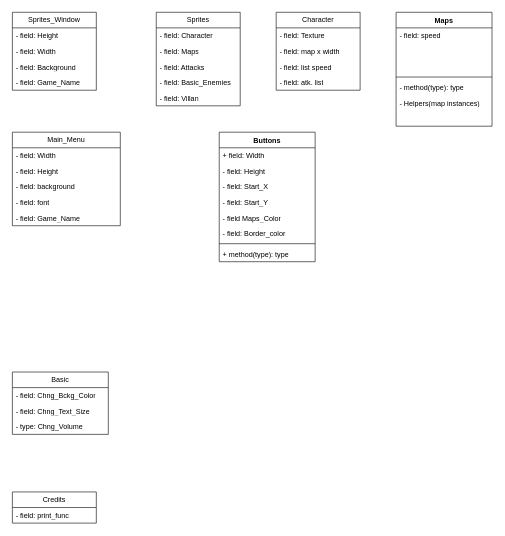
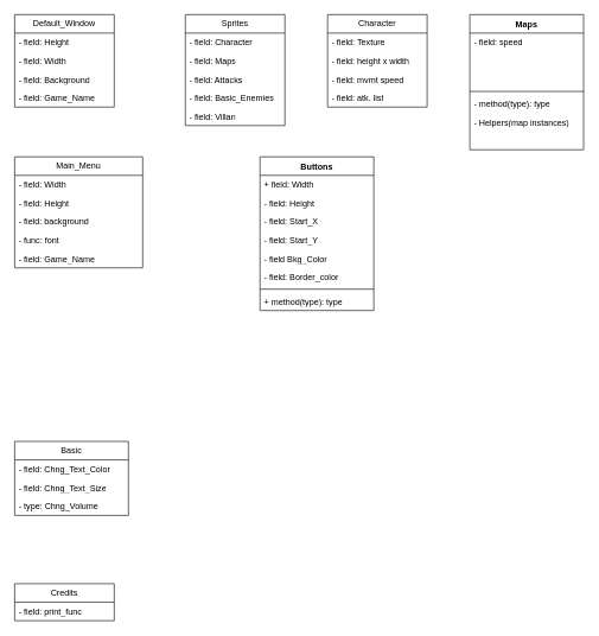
  <mxCell id="0" />
  <mxCell id="1" parent="0" />
- <mxCell id="2" value="Sprites_Window" style="swimlane;fontStyle=0;childLayout=stackLayout;horizontal=1;startSize=26;fillColor=none;horizontalStack=0;resizeParent=1;resizeParentMax=0;resizeLast=0;collapsible=1;marginBottom=0;whiteSpace=wrap;html=1;" vertex="1" parent="1"><mxGeometry width="140" height="130" as="geometry" x="20" y="20" /></mxCell>
+ <mxCell id="2" value="Default_Window" style="swimlane;fontStyle=0;childLayout=stackLayout;horizontal=1;startSize=26;fillColor=none;horizontalStack=0;resizeParent=1;resizeParentMax=0;resizeLast=0;collapsible=1;marginBottom=0;whiteSpace=wrap;html=1;" vertex="1" parent="1"><mxGeometry width="140" height="130" as="geometry" x="20" y="20" /></mxCell>
  <mxCell id="3" value="- field: Height" style="text;strokeColor=none;fillColor=none;align=left;verticalAlign=top;spacingLeft=4;spacingRight=4;overflow=hidden;rotatable=0;points=[[0,0.5],[1,0.5]];portConstraint=eastwest;whiteSpace=wrap;html=1;" vertex="1" parent="2"><mxGeometry y="26" width="140" height="26" as="geometry" /></mxCell>
  <mxCell id="4" value="- field: Width" style="text;strokeColor=none;fillColor=none;align=left;verticalAlign=top;spacingLeft=4;spacingRight=4;overflow=hidden;rotatable=0;points=[[0,0.5],[1,0.5]];portConstraint=eastwest;whiteSpace=wrap;html=1;" vertex="1" parent="2"><mxGeometry y="52" width="140" height="26" as="geometry" /></mxCell>
  <mxCell id="5" value="- field: Background" style="text;strokeColor=none;fillColor=none;align=left;verticalAlign=top;spacingLeft=4;spacingRight=4;overflow=hidden;rotatable=0;points=[[0,0.5],[1,0.5]];portConstraint=eastwest;whiteSpace=wrap;html=1;" vertex="1" parent="2"><mxGeometry y="78" width="140" height="26" as="geometry" /></mxCell>
  <mxCell id="6" value="- field: Game_Name" style="text;strokeColor=none;fillColor=none;align=left;verticalAlign=top;spacingLeft=4;spacingRight=4;overflow=hidden;rotatable=0;points=[[0,0.5],[1,0.5]];portConstraint=eastwest;whiteSpace=wrap;html=1;" vertex="1" parent="2"><mxGeometry y="104" width="140" height="26" as="geometry" /></mxCell>
  <mxCell id="7" value="Sprites" style="swimlane;fontStyle=0;childLayout=stackLayout;horizontal=1;startSize=26;fillColor=none;horizontalStack=0;resizeParent=1;resizeParentMax=0;resizeLast=0;collapsible=1;marginBottom=0;whiteSpace=wrap;html=1;" vertex="1" parent="1"><mxGeometry x="260" width="140" height="156" as="geometry" y="20" /></mxCell>
  <mxCell id="8" value="- field: Character" style="text;strokeColor=none;fillColor=none;align=left;verticalAlign=top;spacingLeft=4;spacingRight=4;overflow=hidden;rotatable=0;points=[[0,0.5],[1,0.5]];portConstraint=eastwest;whiteSpace=wrap;html=1;" vertex="1" parent="7"><mxGeometry y="26" width="140" height="26" as="geometry" /></mxCell>
  <mxCell id="9" value="- field: Maps" style="text;strokeColor=none;fillColor=none;align=left;verticalAlign=top;spacingLeft=4;spacingRight=4;overflow=hidden;rotatable=0;points=[[0,0.5],[1,0.5]];portConstraint=eastwest;whiteSpace=wrap;html=1;" vertex="1" parent="7"><mxGeometry y="52" width="140" height="26" as="geometry" /></mxCell>
  <mxCell id="10" value="- field: Attacks" style="text;strokeColor=none;fillColor=none;align=left;verticalAlign=top;spacingLeft=4;spacingRight=4;overflow=hidden;rotatable=0;points=[[0,0.5],[1,0.5]];portConstraint=eastwest;whiteSpace=wrap;html=1;" vertex="1" parent="7"><mxGeometry y="78" width="140" height="26" as="geometry" /></mxCell>
  <mxCell id="11" value="- field: Basic_Enemies" style="text;strokeColor=none;fillColor=none;align=left;verticalAlign=top;spacingLeft=4;spacingRight=4;overflow=hidden;rotatable=0;points=[[0,0.5],[1,0.5]];portConstraint=eastwest;whiteSpace=wrap;html=1;" vertex="1" parent="7"><mxGeometry y="104" width="140" height="26" as="geometry" /></mxCell>
  <mxCell id="12" value="- field: Villan" style="text;strokeColor=none;fillColor=none;align=left;verticalAlign=top;spacingLeft=4;spacingRight=4;overflow=hidden;rotatable=0;points=[[0,0.5],[1,0.5]];portConstraint=eastwest;whiteSpace=wrap;html=1;" vertex="1" parent="7"><mxGeometry y="130" width="140" height="26" as="geometry" /></mxCell>
  <mxCell id="13" value="Character" style="swimlane;fontStyle=0;childLayout=stackLayout;horizontal=1;startSize=26;fillColor=none;horizontalStack=0;resizeParent=1;resizeParentMax=0;resizeLast=0;collapsible=1;marginBottom=0;whiteSpace=wrap;html=1;" vertex="1" parent="1"><mxGeometry x="460" width="140" height="130" as="geometry" y="20" /></mxCell>
  <mxCell id="14" value="- field: Texture" style="text;strokeColor=none;fillColor=none;align=left;verticalAlign=top;spacingLeft=4;spacingRight=4;overflow=hidden;rotatable=0;points=[[0,0.5],[1,0.5]];portConstraint=eastwest;whiteSpace=wrap;html=1;" vertex="1" parent="13"><mxGeometry y="26" width="140" height="26" as="geometry" /></mxCell>
- <mxCell id="15" value="- field: map x width" style="text;strokeColor=none;fillColor=none;align=left;verticalAlign=top;spacingLeft=4;spacingRight=4;overflow=hidden;rotatable=0;points=[[0,0.5],[1,0.5]];portConstraint=eastwest;whiteSpace=wrap;html=1;" vertex="1" parent="13"><mxGeometry y="52" width="140" height="26" as="geometry" /></mxCell>
- <mxCell id="16" value="- field: list speed" style="text;strokeColor=none;fillColor=none;align=left;verticalAlign=top;spacingLeft=4;spacingRight=4;overflow=hidden;rotatable=0;points=[[0,0.5],[1,0.5]];portConstraint=eastwest;whiteSpace=wrap;html=1;" vertex="1" parent="13"><mxGeometry y="78" width="140" height="26" as="geometry" /></mxCell>
+ <mxCell id="15" value="- field: height x width" style="text;strokeColor=none;fillColor=none;align=left;verticalAlign=top;spacingLeft=4;spacingRight=4;overflow=hidden;rotatable=0;points=[[0,0.5],[1,0.5]];portConstraint=eastwest;whiteSpace=wrap;html=1;" vertex="1" parent="13"><mxGeometry y="52" width="140" height="26" as="geometry" /></mxCell>
+ <mxCell id="16" value="- field: mvmt speed" style="text;strokeColor=none;fillColor=none;align=left;verticalAlign=top;spacingLeft=4;spacingRight=4;overflow=hidden;rotatable=0;points=[[0,0.5],[1,0.5]];portConstraint=eastwest;whiteSpace=wrap;html=1;" vertex="1" parent="13"><mxGeometry y="78" width="140" height="26" as="geometry" /></mxCell>
  <mxCell id="17" value="- field: atk. list" style="text;strokeColor=none;fillColor=none;align=left;verticalAlign=top;spacingLeft=4;spacingRight=4;overflow=hidden;rotatable=0;points=[[0,0.5],[1,0.5]];portConstraint=eastwest;whiteSpace=wrap;html=1;" vertex="1" parent="13"><mxGeometry y="104" width="140" height="26" as="geometry" /></mxCell>
  <mxCell id="18" value="Main_Menu" style="swimlane;fontStyle=0;childLayout=stackLayout;horizontal=1;startSize=26;fillColor=none;horizontalStack=0;resizeParent=1;resizeParentMax=0;resizeLast=0;collapsible=1;marginBottom=0;whiteSpace=wrap;html=1;" vertex="1" parent="1"><mxGeometry y="220" width="180" height="156" as="geometry" x="20" /></mxCell>
  <mxCell id="19" value="- field: Width" style="text;strokeColor=none;fillColor=none;align=left;verticalAlign=top;spacingLeft=4;spacingRight=4;overflow=hidden;rotatable=0;points=[[0,0.5],[1,0.5]];portConstraint=eastwest;whiteSpace=wrap;html=1;" vertex="1" parent="18"><mxGeometry y="26" width="180" height="26" as="geometry" /></mxCell>
  <mxCell id="20" value="- field: Height" style="text;strokeColor=none;fillColor=none;align=left;verticalAlign=top;spacingLeft=4;spacingRight=4;overflow=hidden;rotatable=0;points=[[0,0.5],[1,0.5]];portConstraint=eastwest;whiteSpace=wrap;html=1;" vertex="1" parent="18"><mxGeometry y="52" width="180" height="26" as="geometry" /></mxCell>
  <mxCell id="21" value="- field: background" style="text;strokeColor=none;fillColor=none;align=left;verticalAlign=top;spacingLeft=4;spacingRight=4;overflow=hidden;rotatable=0;points=[[0,0.5],[1,0.5]];portConstraint=eastwest;whiteSpace=wrap;html=1;" vertex="1" parent="18"><mxGeometry y="78" width="180" height="26" as="geometry" /></mxCell>
- <mxCell id="22" value="- field: font" style="text;strokeColor=none;fillColor=none;align=left;verticalAlign=top;spacingLeft=4;spacingRight=4;overflow=hidden;rotatable=0;points=[[0,0.5],[1,0.5]];portConstraint=eastwest;whiteSpace=wrap;html=1;" vertex="1" parent="18"><mxGeometry y="104" width="180" height="26" as="geometry" /></mxCell>
+ <mxCell id="22" value="- func: font" style="text;strokeColor=none;fillColor=none;align=left;verticalAlign=top;spacingLeft=4;spacingRight=4;overflow=hidden;rotatable=0;points=[[0,0.5],[1,0.5]];portConstraint=eastwest;whiteSpace=wrap;html=1;" vertex="1" parent="18"><mxGeometry y="104" width="180" height="26" as="geometry" /></mxCell>
  <mxCell id="23" value="- field: Game_Name" style="text;strokeColor=none;fillColor=none;align=left;verticalAlign=top;spacingLeft=4;spacingRight=4;overflow=hidden;rotatable=0;points=[[0,0.5],[1,0.5]];portConstraint=eastwest;whiteSpace=wrap;html=1;" vertex="1" parent="18"><mxGeometry y="130" width="180" height="26" as="geometry" /></mxCell>
  <mxCell id="24" value="Basic" style="swimlane;fontStyle=0;childLayout=stackLayout;horizontal=1;startSize=26;fillColor=none;horizontalStack=0;resizeParent=1;resizeParentMax=0;resizeLast=0;collapsible=1;marginBottom=0;whiteSpace=wrap;html=1;" vertex="1" parent="1"><mxGeometry y="620" width="160" height="104" as="geometry" x="20" /></mxCell>
- <mxCell id="25" value="- field: Chng_Bckg_Color" style="text;strokeColor=none;fillColor=none;align=left;verticalAlign=top;spacingLeft=4;spacingRight=4;overflow=hidden;rotatable=0;points=[[0,0.5],[1,0.5]];portConstraint=eastwest;whiteSpace=wrap;html=1;" vertex="1" parent="24"><mxGeometry y="26" width="160" height="26" as="geometry" /></mxCell>
+ <mxCell id="25" value="- field: Chng_Text_Color" style="text;strokeColor=none;fillColor=none;align=left;verticalAlign=top;spacingLeft=4;spacingRight=4;overflow=hidden;rotatable=0;points=[[0,0.5],[1,0.5]];portConstraint=eastwest;whiteSpace=wrap;html=1;" vertex="1" parent="24"><mxGeometry y="26" width="160" height="26" as="geometry" /></mxCell>
  <mxCell id="26" value="- field: Chng_Text_Size" style="text;strokeColor=none;fillColor=none;align=left;verticalAlign=top;spacingLeft=4;spacingRight=4;overflow=hidden;rotatable=0;points=[[0,0.5],[1,0.5]];portConstraint=eastwest;whiteSpace=wrap;html=1;" vertex="1" parent="24"><mxGeometry y="52" width="160" height="26" as="geometry" /></mxCell>
  <mxCell id="27" value="- type: Chng_Volume" style="text;strokeColor=none;fillColor=none;align=left;verticalAlign=top;spacingLeft=4;spacingRight=4;overflow=hidden;rotatable=0;points=[[0,0.5],[1,0.5]];portConstraint=eastwest;whiteSpace=wrap;html=1;" vertex="1" parent="24"><mxGeometry y="78" width="160" height="26" as="geometry" /></mxCell>
  <mxCell id="28" value="Credits" style="swimlane;fontStyle=0;childLayout=stackLayout;horizontal=1;startSize=26;fillColor=none;horizontalStack=0;resizeParent=1;resizeParentMax=0;resizeLast=0;collapsible=1;marginBottom=0;whiteSpace=wrap;html=1;" vertex="1" parent="1"><mxGeometry y="820" width="140" height="52" as="geometry" x="20" /></mxCell>
  <mxCell id="29" value="- field: print_func" style="text;strokeColor=none;fillColor=none;align=left;verticalAlign=top;spacingLeft=4;spacingRight=4;overflow=hidden;rotatable=0;points=[[0,0.5],[1,0.5]];portConstraint=eastwest;whiteSpace=wrap;html=1;" vertex="1" parent="28"><mxGeometry y="26" width="140" height="26" as="geometry" /></mxCell>
  <mxCell id="30" value="Maps" style="swimlane;fontStyle=1;align=center;verticalAlign=top;childLayout=stackLayout;horizontal=1;startSize=26;horizontalStack=0;resizeParent=1;resizeParentMax=0;resizeLast=0;collapsible=1;marginBottom=0;whiteSpace=wrap;html=1;" vertex="1" parent="1"><mxGeometry x="660" width="160" height="190" as="geometry" y="20" /></mxCell>
  <mxCell id="31" value="- field: speed" style="text;strokeColor=none;fillColor=none;align=left;verticalAlign=top;spacingLeft=4;spacingRight=4;overflow=hidden;rotatable=0;points=[[0,0.5],[1,0.5]];portConstraint=eastwest;whiteSpace=wrap;html=1;" vertex="1" parent="30"><mxGeometry y="26" width="160" height="26" as="geometry" /></mxCell>
  <mxCell id="32" style="text;strokeColor=none;fillColor=none;align=left;verticalAlign=top;spacingLeft=4;spacingRight=4;overflow=hidden;rotatable=0;points=[[0,0.5],[1,0.5]];portConstraint=eastwest;whiteSpace=wrap;html=1;" vertex="1" parent="30"><mxGeometry y="52" width="160" height="26" as="geometry" /></mxCell>
  <mxCell id="33" style="text;strokeColor=none;fillColor=none;align=left;verticalAlign=top;spacingLeft=4;spacingRight=4;overflow=hidden;rotatable=0;points=[[0,0.5],[1,0.5]];portConstraint=eastwest;whiteSpace=wrap;html=1;" vertex="1" parent="30"><mxGeometry y="78" width="160" height="26" as="geometry" /></mxCell>
  <mxCell id="34" value="" style="line;strokeWidth=1;fillColor=none;align=left;verticalAlign=middle;spacingTop=-1;spacingLeft=3;spacingRight=3;rotatable=0;labelPosition=right;points=[];portConstraint=eastwest;strokeColor=inherit;" vertex="1" parent="30"><mxGeometry y="104" width="160" height="8" as="geometry" /></mxCell>
  <mxCell id="35" value="- method(type): type" style="text;strokeColor=none;fillColor=none;align=left;verticalAlign=top;spacingLeft=4;spacingRight=4;overflow=hidden;rotatable=0;points=[[0,0.5],[1,0.5]];portConstraint=eastwest;whiteSpace=wrap;html=1;" vertex="1" parent="30"><mxGeometry y="112" width="160" height="26" as="geometry" /></mxCell>
  <mxCell id="36" value="- Helpers(map instances)" style="text;strokeColor=none;fillColor=none;align=left;verticalAlign=top;spacingLeft=4;spacingRight=4;overflow=hidden;rotatable=0;points=[[0,0.5],[1,0.5]];portConstraint=eastwest;whiteSpace=wrap;html=1;" vertex="1" parent="30"><mxGeometry y="138" width="160" height="26" as="geometry" /></mxCell>
  <mxCell id="37" style="text;strokeColor=none;fillColor=none;align=left;verticalAlign=top;spacingLeft=4;spacingRight=4;overflow=hidden;rotatable=0;points=[[0,0.5],[1,0.5]];portConstraint=eastwest;whiteSpace=wrap;html=1;" vertex="1" parent="30"><mxGeometry y="164" width="160" height="26" as="geometry" /></mxCell>
  <mxCell id="38" value="Buttons" style="swimlane;fontStyle=1;align=center;verticalAlign=top;childLayout=stackLayout;horizontal=1;startSize=26;horizontalStack=0;resizeParent=1;resizeParentMax=0;resizeLast=0;collapsible=1;marginBottom=0;whiteSpace=wrap;html=1;" vertex="1" parent="1"><mxGeometry x="365" y="220" width="160" height="216" as="geometry" /></mxCell>
  <mxCell id="39" value="+ field: Width" style="text;strokeColor=none;fillColor=none;align=left;verticalAlign=top;spacingLeft=4;spacingRight=4;overflow=hidden;rotatable=0;points=[[0,0.5],[1,0.5]];portConstraint=eastwest;whiteSpace=wrap;html=1;" vertex="1" parent="38"><mxGeometry y="26" width="160" height="26" as="geometry" /></mxCell>
  <mxCell id="40" value="- field: Height" style="text;strokeColor=none;fillColor=none;align=left;verticalAlign=top;spacingLeft=4;spacingRight=4;overflow=hidden;rotatable=0;points=[[0,0.5],[1,0.5]];portConstraint=eastwest;whiteSpace=wrap;html=1;" vertex="1" parent="38"><mxGeometry y="52" width="160" height="26" as="geometry" /></mxCell>
  <mxCell id="41" value="- field: Start_X" style="text;strokeColor=none;fillColor=none;align=left;verticalAlign=top;spacingLeft=4;spacingRight=4;overflow=hidden;rotatable=0;points=[[0,0.5],[1,0.5]];portConstraint=eastwest;whiteSpace=wrap;html=1;" vertex="1" parent="38"><mxGeometry y="78" width="160" height="26" as="geometry" /></mxCell>
  <mxCell id="42" value="- field: Start_Y" style="text;strokeColor=none;fillColor=none;align=left;verticalAlign=top;spacingLeft=4;spacingRight=4;overflow=hidden;rotatable=0;points=[[0,0.5],[1,0.5]];portConstraint=eastwest;whiteSpace=wrap;html=1;" vertex="1" parent="38"><mxGeometry y="104" width="160" height="26" as="geometry" /></mxCell>
- <mxCell id="43" value="- field Maps_Color" style="text;strokeColor=none;fillColor=none;align=left;verticalAlign=top;spacingLeft=4;spacingRight=4;overflow=hidden;rotatable=0;points=[[0,0.5],[1,0.5]];portConstraint=eastwest;whiteSpace=wrap;html=1;" vertex="1" parent="38"><mxGeometry y="130" width="160" height="26" as="geometry" /></mxCell>
+ <mxCell id="43" value="- field Bkg_Color" style="text;strokeColor=none;fillColor=none;align=left;verticalAlign=top;spacingLeft=4;spacingRight=4;overflow=hidden;rotatable=0;points=[[0,0.5],[1,0.5]];portConstraint=eastwest;whiteSpace=wrap;html=1;" vertex="1" parent="38"><mxGeometry y="130" width="160" height="26" as="geometry" /></mxCell>
  <mxCell id="44" value="- field: Border_color" style="text;strokeColor=none;fillColor=none;align=left;verticalAlign=top;spacingLeft=4;spacingRight=4;overflow=hidden;rotatable=0;points=[[0,0.5],[1,0.5]];portConstraint=eastwest;whiteSpace=wrap;html=1;" vertex="1" parent="38"><mxGeometry y="156" width="160" height="26" as="geometry" /></mxCell>
  <mxCell id="45" value="" style="line;strokeWidth=1;fillColor=none;align=left;verticalAlign=middle;spacingTop=-1;spacingLeft=3;spacingRight=3;rotatable=0;labelPosition=right;points=[];portConstraint=eastwest;strokeColor=inherit;" vertex="1" parent="38"><mxGeometry y="182" width="160" height="8" as="geometry" /></mxCell>
  <mxCell id="46" value="+ method(type): type" style="text;strokeColor=none;fillColor=none;align=left;verticalAlign=top;spacingLeft=4;spacingRight=4;overflow=hidden;rotatable=0;points=[[0,0.5],[1,0.5]];portConstraint=eastwest;whiteSpace=wrap;html=1;" vertex="1" parent="38"><mxGeometry y="190" width="160" height="26" as="geometry" /></mxCell>
